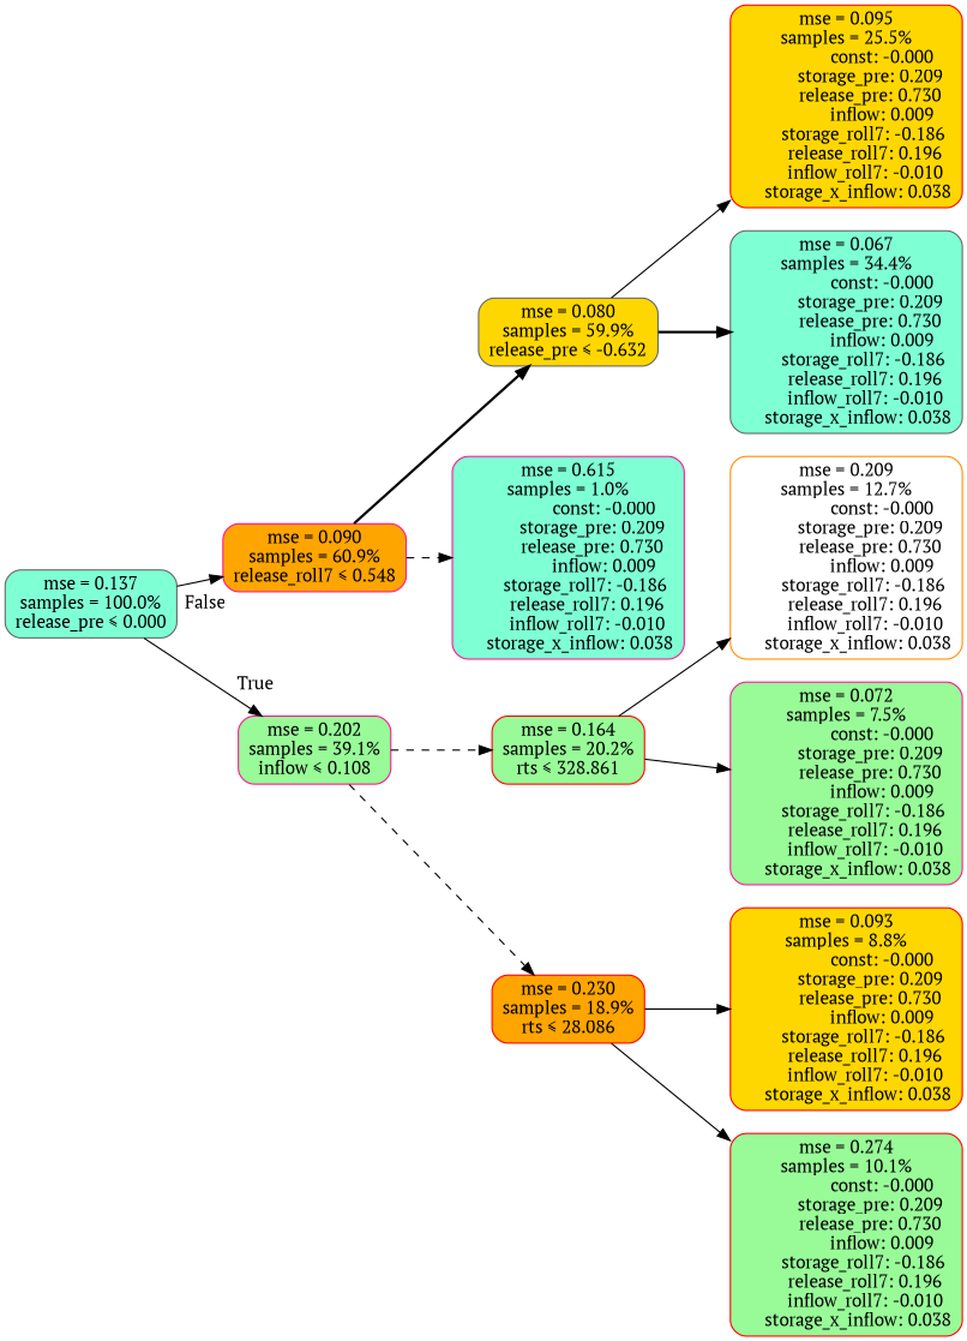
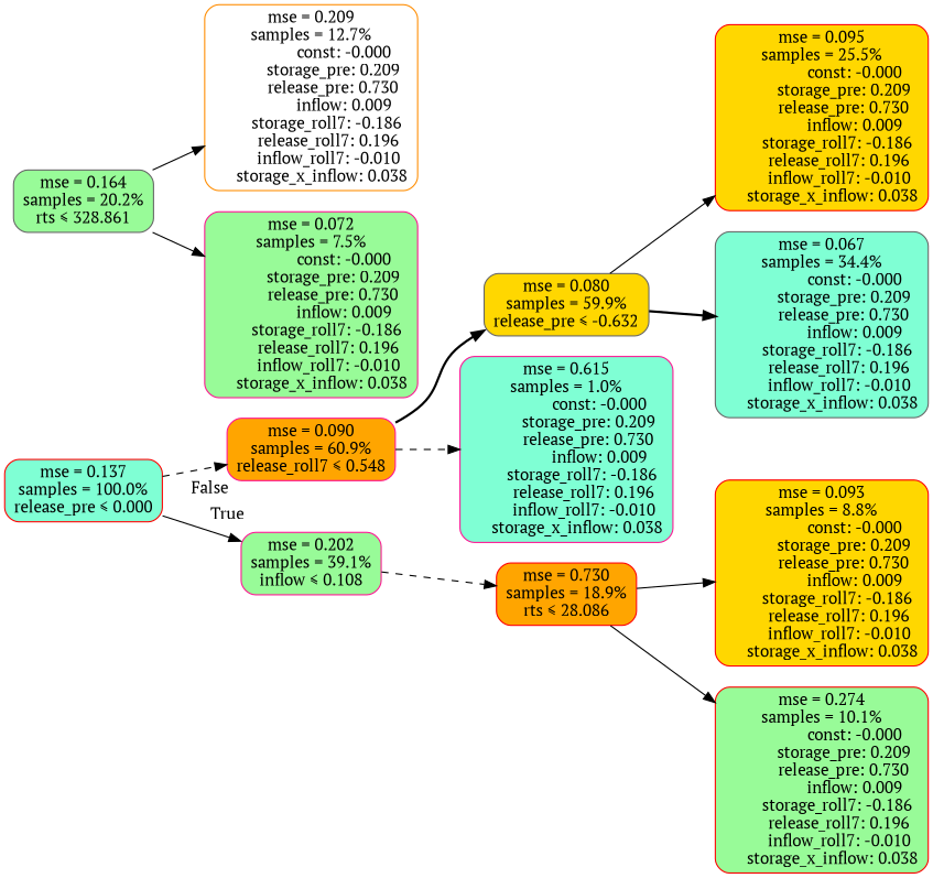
  digraph {
    fontname="PT Serif"
    rankdir=LR
    node [color=red fillcolor=palegreen fontname="PT Serif" shape=rectangle style="filled, rounded"]
    edge [fontname="PT Serif" style=solid]
-   n1 [color=gray40 fillcolor=aquamarine label="mse = 0.137\nsamples = 100.0%\nrelease_pre &le; 0.000"]
+   n1 [fillcolor=aquamarine label="mse = 0.137\nsamples = 100.0%\nrelease_pre &le; 0.000"]
    n2 [color=deeppink fillcolor=orange label="mse = 0.090\nsamples = 60.9%\nrelease_roll7 &le; 0.548"]
    n3 [color=deeppink label="mse = 0.202\nsamples = 39.1%\ninflow &le; 0.108"]
    n4 [color=gray40 fillcolor=gold label="mse = 0.080\nsamples = 59.9%\nrelease_pre &le; -0.632"]
    n5 [color=deeppink fillcolor=aquamarine label="mse = 0.615\nsamples = 1.0%\n               const: -0.000\n          storage_pre: 0.209\n          release_pre: 0.730\n               inflow: 0.009\n       storage_roll7: -0.186\n        release_roll7: 0.196\n        inflow_roll7: -0.010\n     storage_x_inflow: 0.038"]
-   n6 [label="mse = 0.164\nsamples = 20.2%\nrts &le; 328.861"]
-   n7 [fillcolor=orange label="mse = 0.230\nsamples = 18.9%\nrts &le; 28.086"]
+   n6 [color=gray40 label="mse = 0.164\nsamples = 20.2%\nrts &le; 328.861"]
+   n7 [fillcolor=orange label="mse = 0.730\nsamples = 18.9%\nrts &le; 28.086"]
    n8 [fillcolor=gold label="mse = 0.095\nsamples = 25.5%\n               const: -0.000\n          storage_pre: 0.209\n          release_pre: 0.730\n               inflow: 0.009\n       storage_roll7: -0.186\n        release_roll7: 0.196\n        inflow_roll7: -0.010\n     storage_x_inflow: 0.038"]
    n9 [color=gray40 fillcolor=aquamarine label="mse = 0.067\nsamples = 34.4%\n               const: -0.000\n          storage_pre: 0.209\n          release_pre: 0.730\n               inflow: 0.009\n       storage_roll7: -0.186\n        release_roll7: 0.196\n        inflow_roll7: -0.010\n     storage_x_inflow: 0.038"]
    n10 [color=darkorange fillcolor=white label="mse = 0.209\nsamples = 12.7%\n               const: -0.000\n          storage_pre: 0.209\n          release_pre: 0.730\n               inflow: 0.009\n       storage_roll7: -0.186\n        release_roll7: 0.196\n        inflow_roll7: -0.010\n     storage_x_inflow: 0.038"]
    n11 [color=deeppink label="mse = 0.072\nsamples = 7.5%\n               const: -0.000\n          storage_pre: 0.209\n          release_pre: 0.730\n               inflow: 0.009\n       storage_roll7: -0.186\n        release_roll7: 0.196\n        inflow_roll7: -0.010\n     storage_x_inflow: 0.038"]
    n12 [fillcolor=gold label="mse = 0.093\nsamples = 8.8%\n               const: -0.000\n          storage_pre: 0.209\n          release_pre: 0.730\n               inflow: 0.009\n       storage_roll7: -0.186\n        release_roll7: 0.196\n        inflow_roll7: -0.010\n     storage_x_inflow: 0.038"]
    n13 [label="mse = 0.274\nsamples = 10.1%\n               const: -0.000\n          storage_pre: 0.209\n          release_pre: 0.730\n               inflow: 0.009\n       storage_roll7: -0.186\n        release_roll7: 0.196\n        inflow_roll7: -0.010\n     storage_x_inflow: 0.038"]
-   n1 -> n2 [headlabel=False labelangle=45 labeldistance=2.5]
+   n1 -> n2 [headlabel=False labelangle=45 labeldistance=2.5 style=dashed]
    n1 -> n3 [headlabel=True labelangle=-45 labeldistance=2.5]
    n2 -> n4 [style=bold]
    n2 -> n5 [style=dashed]
-   n3 -> n6 [style=dashed]
    n3 -> n7 [style=dashed]
    n4 -> n8
    n4 -> n9 [style=bold]
    n6 -> n10
    n6 -> n11
    n7 -> n12
    n7 -> n13
  }
